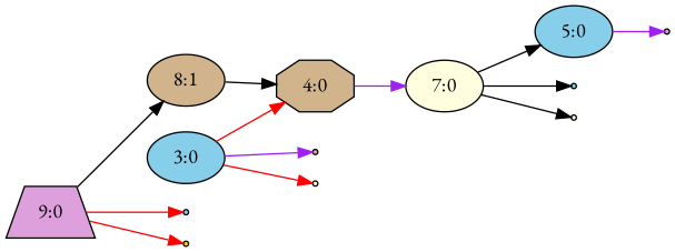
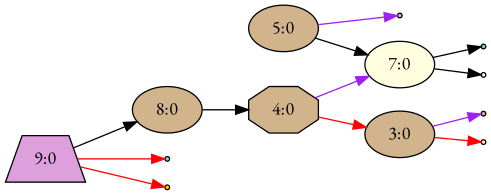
  digraph {
    fontname="EB Garamond"
    rankdir=LR
    node [fillcolor=skyblue fontname="EB Garamond" shape=point style=filled]
    edge [color=black fontname="EB Garamond"]
-   n1 [fillcolor=tan label="8:1" shape=ellipse]
+   n1 [fillcolor=tan label="8:0" shape=ellipse]
    n2 [fillcolor=tan label="4:0" shape=octagon]
-   n3 [label="3:0" shape=ellipse]
+   n3 [fillcolor=tan label="3:0" shape=ellipse]
    n4 [fillcolor=lightyellow label="7:0" shape=ellipse]
    n5 [fillcolor=plum label="9:0" shape=trapezium]
    12
    13 [fillcolor=gold]
    4 [fillcolor=tan]
    5 [fillcolor=lightyellow]
-   n10 [label="5:0" shape=ellipse]
+   n10 [fillcolor=tan label="5:0" shape=ellipse]
    7 [fillcolor=plum]
    9
    10 [fillcolor=lightyellow]
    n1 -> n2
-   n3 -> n2 [color=red]
+   n2 -> n3 [color=red]
    n2 -> n4 [color=purple]
    n3 -> 4 [color=purple]
    n3 -> 5 [color=red]
    n4 -> 9
    n4 -> 10
    n5 -> n1
    n5 -> 12 [color=red]
    n5 -> 13 [color=red]
-   n4 -> n10
+   n10 -> n4
    n10 -> 7 [color=purple]
  }
